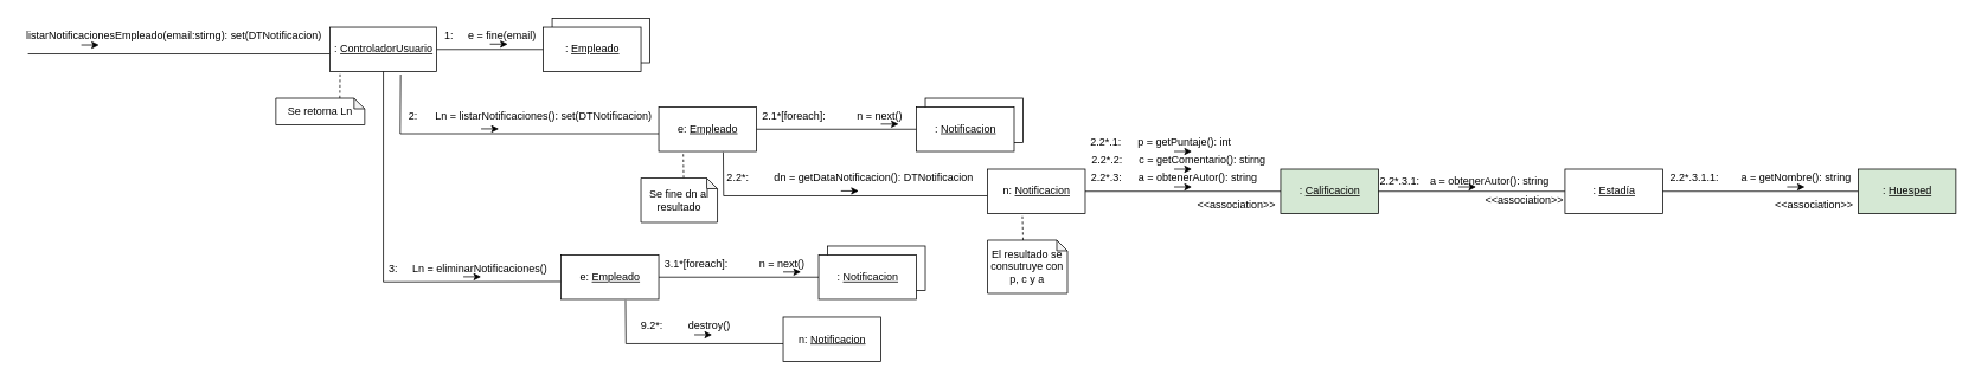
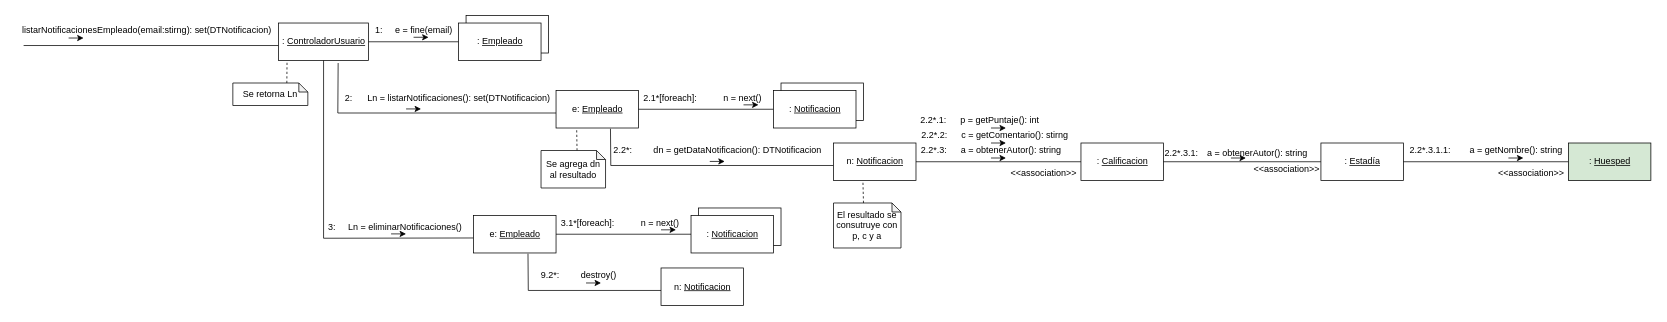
  <mxCell id="0" />
  <mxCell id="1" parent="0" />
  <mxCell id="2" value="Object" style="html=1;" parent="1" vertex="1"><mxGeometry x="1041" y="110" width="110" height="50" as="geometry" /></mxCell>
  <mxCell id="3" value="" style="endArrow=none;html=1;rounded=0;" parent="1" edge="1"><mxGeometry width="50" height="50" relative="1" as="geometry"><mxPoint x="31" y="60" as="sourcePoint" /><mxPoint x="371" y="60" as="targetPoint" /></mxGeometry></mxCell>
  <mxCell id="4" value="listarNotificacionesEmpleado(email:stirng): set(DTNotificacion)" style="text;html=1;align=center;verticalAlign=middle;resizable=0;points=[];autosize=1;strokeColor=none;fillColor=none;" parent="1" vertex="1"><mxGeometry x="20" y="30" width="350" height="20" as="geometry" /></mxCell>
  <mxCell id="5" value="" style="endArrow=classic;html=1;rounded=0;" parent="1" edge="1"><mxGeometry width="50" height="50" relative="1" as="geometry"><mxPoint x="91" y="50" as="sourcePoint" /><mxPoint x="111" y="50" as="targetPoint" /></mxGeometry></mxCell>
  <mxCell id="6" value="Object" style="html=1;" parent="1" vertex="1"><mxGeometry x="621" y="20" width="110" height="50" as="geometry" /></mxCell>
  <mxCell id="7" value=": &lt;u&gt;ControladorUsuario&lt;/u&gt;" style="html=1;" parent="1" vertex="1"><mxGeometry x="371" y="30" width="120" height="50" as="geometry" /></mxCell>
  <mxCell id="8" value="" style="endArrow=none;html=1;rounded=0;exitX=1;exitY=0.5;exitDx=0;exitDy=0;" parent="1" source="7" edge="1"><mxGeometry width="50" height="50" relative="1" as="geometry"><mxPoint x="561" y="70" as="sourcePoint" /><mxPoint x="611" y="55" as="targetPoint" /></mxGeometry></mxCell>
  <mxCell id="9" value="1:&lt;span style=&quot;white-space: pre;&quot;&gt;&#09;&lt;/span&gt;e = fine(email)" style="text;html=1;align=center;verticalAlign=middle;resizable=0;points=[];autosize=1;strokeColor=none;fillColor=none;" parent="1" vertex="1"><mxGeometry x="491" y="30" width="120" height="20" as="geometry" /></mxCell>
  <mxCell id="10" value="" style="endArrow=classic;html=1;rounded=0;" parent="1" edge="1"><mxGeometry width="50" height="50" relative="1" as="geometry"><mxPoint x="551" y="49" as="sourcePoint" /><mxPoint x="571" y="49" as="targetPoint" /></mxGeometry></mxCell>
  <mxCell id="11" value=": &lt;u&gt;Empleado&lt;/u&gt;" style="html=1;" parent="1" vertex="1"><mxGeometry x="611" y="30" width="110" height="50" as="geometry" /></mxCell>
  <mxCell id="12" value="" style="endArrow=none;html=1;rounded=0;entryX=0.662;entryY=1.067;entryDx=0;entryDy=0;entryPerimeter=0;" parent="1" target="7" edge="1"><mxGeometry width="50" height="50" relative="1" as="geometry"><mxPoint x="741" y="150" as="sourcePoint" /><mxPoint x="501" y="130" as="targetPoint" /><Array as="points"><mxPoint x="450" y="150" /></Array></mxGeometry></mxCell>
  <mxCell id="13" value="e: &lt;u&gt;Empleado&lt;/u&gt;" style="html=1;" parent="1" vertex="1"><mxGeometry x="741" y="120" width="110" height="50" as="geometry" /></mxCell>
  <mxCell id="14" value="2:&lt;span style=&quot;white-space: pre;&quot;&gt;&#09;&lt;/span&gt;&amp;nbsp;Ln = listarNotificaciones(): set(DTNotificacion)" style="text;html=1;align=center;verticalAlign=middle;resizable=0;points=[];autosize=1;strokeColor=none;fillColor=none;" parent="1" vertex="1"><mxGeometry x="451" y="120" width="290" height="20" as="geometry" /></mxCell>
  <mxCell id="15" value="" style="endArrow=classic;html=1;rounded=0;" parent="1" edge="1"><mxGeometry width="50" height="50" relative="1" as="geometry"><mxPoint x="541" y="144.57" as="sourcePoint" /><mxPoint x="561" y="144.57" as="targetPoint" /></mxGeometry></mxCell>
  <mxCell id="16" value="" style="endArrow=none;html=1;rounded=0;exitX=1;exitY=0.5;exitDx=0;exitDy=0;" parent="1" source="13" edge="1"><mxGeometry width="50" height="50" relative="1" as="geometry"><mxPoint x="901" y="160" as="sourcePoint" /><mxPoint x="1031" y="145" as="targetPoint" /></mxGeometry></mxCell>
  <mxCell id="17" value="" style="endArrow=none;dashed=1;html=1;rounded=0;entryX=0.094;entryY=1.025;entryDx=0;entryDy=0;entryPerimeter=0;" parent="1" target="7" edge="1"><mxGeometry width="50" height="50" relative="1" as="geometry"><mxPoint x="382" y="110" as="sourcePoint" /><mxPoint x="411" y="90" as="targetPoint" /></mxGeometry></mxCell>
  <mxCell id="18" value="Se retorna Ln" style="shape=note;whiteSpace=wrap;html=1;backgroundOutline=1;darkOpacity=0.05;size=12;" parent="1" vertex="1"><mxGeometry x="310" y="110" width="100" height="30" as="geometry" /></mxCell>
  <mxCell id="19" value="2.1*[foreach]:&lt;span style=&quot;white-space: pre;&quot;&gt;&#09;&lt;span style=&quot;white-space: pre;&quot;&gt;&#09;&lt;/span&gt;&lt;/span&gt;n = next()" style="text;html=1;align=center;verticalAlign=middle;resizable=0;points=[];autosize=1;strokeColor=none;fillColor=none;" parent="1" vertex="1"><mxGeometry x="851" y="120" width="170" height="20" as="geometry" /></mxCell>
  <mxCell id="20" value="" style="endArrow=classic;html=1;rounded=0;" parent="1" edge="1"><mxGeometry width="50" height="50" relative="1" as="geometry"><mxPoint x="991" y="139.13" as="sourcePoint" /><mxPoint x="1011" y="139.13" as="targetPoint" /></mxGeometry></mxCell>
  <mxCell id="21" value=": &lt;u&gt;Notificacion&lt;/u&gt;" style="html=1;" parent="1" vertex="1"><mxGeometry x="1031" y="120" width="110" height="50" as="geometry" /></mxCell>
  <mxCell id="22" value="" style="endArrow=none;html=1;rounded=0;entryX=0.66;entryY=1.02;entryDx=0;entryDy=0;entryPerimeter=0;" parent="1" target="13" edge="1"><mxGeometry width="50" height="50" relative="1" as="geometry"><mxPoint x="1111" y="220" as="sourcePoint" /><mxPoint x="821" y="180" as="targetPoint" /><Array as="points"><mxPoint x="814" y="220" /></Array></mxGeometry></mxCell>
  <mxCell id="23" value="n: &lt;u&gt;Notificacion&lt;/u&gt;" style="html=1;" parent="1" vertex="1"><mxGeometry x="1111" y="190" width="110" height="50" as="geometry" /></mxCell>
  <mxCell id="24" value="2.2*:&lt;span style=&quot;white-space: pre;&quot;&gt;&#09;&lt;/span&gt;&lt;span style=&quot;white-space: pre;&quot;&gt;&#09;&lt;/span&gt;dn = getDataNotificacion(): DTNotificacion" style="text;html=1;align=center;verticalAlign=middle;resizable=0;points=[];autosize=1;strokeColor=none;fillColor=none;" parent="1" vertex="1"><mxGeometry x="811" y="190" width="290" height="20" as="geometry" /></mxCell>
  <mxCell id="25" value="" style="endArrow=none;dashed=1;html=1;rounded=0;entryX=0.25;entryY=1;entryDx=0;entryDy=0;" parent="1" target="13" edge="1"><mxGeometry width="50" height="50" relative="1" as="geometry"><mxPoint x="769" y="200" as="sourcePoint" /><mxPoint x="781" y="190" as="targetPoint" /></mxGeometry></mxCell>
- <mxCell id="26" value="Se fine dn al resultado" style="shape=note;whiteSpace=wrap;html=1;backgroundOutline=1;darkOpacity=0.05;size=12;" parent="1" vertex="1"><mxGeometry x="721" y="200" width="86" height="50" as="geometry" /></mxCell>
+ <mxCell id="26" value="Se agrega dn al resultado" style="shape=note;whiteSpace=wrap;html=1;backgroundOutline=1;darkOpacity=0.05;size=12;" parent="1" vertex="1"><mxGeometry x="721" y="200" width="86" height="50" as="geometry" /></mxCell>
  <mxCell id="27" value="" style="endArrow=none;html=1;rounded=0;exitX=1;exitY=0.5;exitDx=0;exitDy=0;" parent="1" source="23" edge="1"><mxGeometry width="50" height="50" relative="1" as="geometry"><mxPoint x="1261" y="230" as="sourcePoint" /><mxPoint x="1441" y="215" as="targetPoint" /></mxGeometry></mxCell>
  <mxCell id="28" value="2.2*.1: &lt;span style=&quot;white-space: pre;&quot;&gt;&#09;&lt;/span&gt;p = getPuntaje(): int" style="text;html=1;align=center;verticalAlign=middle;resizable=0;points=[];autosize=1;strokeColor=none;fillColor=none;" parent="1" vertex="1"><mxGeometry x="1221" y="150" width="170" height="20" as="geometry" /></mxCell>
  <mxCell id="29" value="2.2*.2:&amp;nbsp;&lt;span style=&quot;white-space: pre;&quot;&gt;&#09;&lt;/span&gt;c = getComentario(): stirng" style="text;html=1;align=center;verticalAlign=middle;resizable=0;points=[];autosize=1;strokeColor=none;fillColor=none;" parent="1" vertex="1"><mxGeometry x="1221" y="170" width="210" height="20" as="geometry" /></mxCell>
  <mxCell id="30" value="2.2*.3:&amp;nbsp;&lt;span style=&quot;white-space: pre;&quot;&gt;&#09;&lt;/span&gt;a = obtenerAutor(): string" style="text;html=1;align=center;verticalAlign=middle;resizable=0;points=[];autosize=1;strokeColor=none;fillColor=none;" parent="1" vertex="1"><mxGeometry x="1221" y="190" width="200" height="20" as="geometry" /></mxCell>
  <mxCell id="31" value="" style="endArrow=none;dashed=1;html=1;rounded=0;entryX=0.357;entryY=1.039;entryDx=0;entryDy=0;entryPerimeter=0;" parent="1" target="23" edge="1"><mxGeometry width="50" height="50" relative="1" as="geometry"><mxPoint x="1151" y="270" as="sourcePoint" /><mxPoint x="1171" y="250" as="targetPoint" /></mxGeometry></mxCell>
  <mxCell id="32" value="El resultado se consutruye con p, c y a" style="shape=note;whiteSpace=wrap;html=1;backgroundOutline=1;darkOpacity=0.05;size=12;" parent="1" vertex="1"><mxGeometry x="1111" y="270" width="90" height="60" as="geometry" /></mxCell>
- <mxCell id="33" value=": &lt;u&gt;Calificacion&lt;/u&gt;" style="html=1;fillColor=#d5e8d4;" parent="1" vertex="1"><mxGeometry x="1441" y="190" width="110" height="50" as="geometry" /></mxCell>
+ <mxCell id="33" value=": &lt;u&gt;Calificacion&lt;/u&gt;" style="html=1;" parent="1" vertex="1"><mxGeometry x="1441" y="190" width="110" height="50" as="geometry" /></mxCell>
  <mxCell id="34" value="" style="endArrow=none;html=1;rounded=0;exitX=1;exitY=0.5;exitDx=0;exitDy=0;" parent="1" source="33" edge="1"><mxGeometry width="50" height="50" relative="1" as="geometry"><mxPoint x="1581" y="230" as="sourcePoint" /><mxPoint x="1761" y="215" as="targetPoint" /></mxGeometry></mxCell>
  <mxCell id="35" value="" style="endArrow=classic;html=1;rounded=0;" parent="1" edge="1"><mxGeometry width="50" height="50" relative="1" as="geometry"><mxPoint x="1321" y="170" as="sourcePoint" /><mxPoint x="1341" y="170" as="targetPoint" /></mxGeometry></mxCell>
  <mxCell id="36" value="" style="endArrow=classic;html=1;rounded=0;" parent="1" edge="1"><mxGeometry width="50" height="50" relative="1" as="geometry"><mxPoint x="1321" y="190" as="sourcePoint" /><mxPoint x="1341" y="190" as="targetPoint" /></mxGeometry></mxCell>
  <mxCell id="37" value="" style="endArrow=classic;html=1;rounded=0;" parent="1" edge="1"><mxGeometry width="50" height="50" relative="1" as="geometry"><mxPoint x="1321" y="210" as="sourcePoint" /><mxPoint x="1341" y="210" as="targetPoint" /></mxGeometry></mxCell>
  <mxCell id="38" value="2.2*.3.1:&lt;span style=&quot;white-space: pre;&quot;&gt;&#09;&lt;/span&gt;&amp;nbsp;a = obtenerAutor(): string" style="text;whiteSpace=wrap;html=1;" parent="1" vertex="1"><mxGeometry x="1551" y="190" width="200" height="20" as="geometry" /></mxCell>
  <mxCell id="39" value=": &lt;u&gt;Estadía&lt;/u&gt;" style="html=1;" parent="1" vertex="1"><mxGeometry x="1761" y="190" width="110" height="50" as="geometry" /></mxCell>
  <mxCell id="40" value="" style="endArrow=none;html=1;rounded=0;exitX=1;exitY=0.5;exitDx=0;exitDy=0;" parent="1" source="39" edge="1"><mxGeometry width="50" height="50" relative="1" as="geometry"><mxPoint x="1931" y="230" as="sourcePoint" /><mxPoint x="2091" y="215" as="targetPoint" /></mxGeometry></mxCell>
  <mxCell id="41" value="&lt;span style=&quot;text-align: left;&quot;&gt;2.2*.3.1.1&lt;/span&gt;&lt;span style=&quot;text-align: left;&quot;&gt;: &lt;span style=&quot;white-space: pre;&quot;&gt;&#09;&lt;/span&gt;a = getNombre(): string&lt;/span&gt;" style="text;html=1;align=center;verticalAlign=middle;resizable=0;points=[];autosize=1;strokeColor=none;fillColor=none;" parent="1" vertex="1"><mxGeometry x="1871" y="190" width="220" height="20" as="geometry" /></mxCell>
  <mxCell id="42" value=": &lt;u&gt;Huesped&lt;/u&gt;" style="html=1;fillColor=#d5e8d4;" parent="1" vertex="1"><mxGeometry x="2091" y="190" width="110" height="50" as="geometry" /></mxCell>
  <mxCell id="43" value="" style="endArrow=classic;html=1;rounded=0;" parent="1" edge="1"><mxGeometry width="50" height="50" relative="1" as="geometry"><mxPoint x="2011" y="210" as="sourcePoint" /><mxPoint x="2031" y="210" as="targetPoint" /></mxGeometry></mxCell>
  <mxCell id="44" value="" style="endArrow=classic;html=1;rounded=0;" parent="1" edge="1"><mxGeometry width="50" height="50" relative="1" as="geometry"><mxPoint x="1641" y="210" as="sourcePoint" /><mxPoint x="1661" y="210" as="targetPoint" /></mxGeometry></mxCell>
  <mxCell id="45" value="Object" style="html=1;" parent="1" vertex="1"><mxGeometry x="931" y="276.65" width="110" height="50" as="geometry" /></mxCell>
  <mxCell id="46" value="" style="endArrow=none;html=1;rounded=0;entryX=0.5;entryY=1;entryDx=0;entryDy=0;" parent="1" target="7" edge="1"><mxGeometry width="50" height="50" relative="1" as="geometry"><mxPoint x="631" y="316.65" as="sourcePoint" /><mxPoint x="340.44" y="250" as="targetPoint" /><Array as="points"><mxPoint x="431" y="317" /></Array></mxGeometry></mxCell>
  <mxCell id="47" value="e: &lt;u&gt;Empleado&lt;/u&gt;" style="html=1;" parent="1" vertex="1"><mxGeometry x="631" y="286.65" width="110" height="50" as="geometry" /></mxCell>
  <mxCell id="48" value="3:&lt;span style=&quot;white-space: pre;&quot;&gt;&#09;&lt;/span&gt;Ln = eliminarNotificaciones()" style="text;html=1;align=center;verticalAlign=middle;resizable=0;points=[];autosize=1;strokeColor=none;fillColor=none;" parent="1" vertex="1"><mxGeometry x="431" y="291.65" width="190" height="20" as="geometry" /></mxCell>
  <mxCell id="49" value="" style="endArrow=classic;html=1;rounded=0;" parent="1" edge="1"><mxGeometry width="50" height="50" relative="1" as="geometry"><mxPoint x="521" y="311.22" as="sourcePoint" /><mxPoint x="541" y="311.22" as="targetPoint" /></mxGeometry></mxCell>
  <mxCell id="50" value="" style="endArrow=none;html=1;rounded=0;exitX=1;exitY=0.5;exitDx=0;exitDy=0;" parent="1" source="47" edge="1"><mxGeometry width="50" height="50" relative="1" as="geometry"><mxPoint x="791" y="326.65" as="sourcePoint" /><mxPoint x="921" y="311.65" as="targetPoint" /></mxGeometry></mxCell>
  <mxCell id="51" value="3.1*[foreach]:&lt;span style=&quot;white-space: pre;&quot;&gt;&#09;&lt;span style=&quot;white-space: pre;&quot;&gt;&#09;&lt;/span&gt;&lt;/span&gt;n = next()" style="text;html=1;align=center;verticalAlign=middle;resizable=0;points=[];autosize=1;strokeColor=none;fillColor=none;" parent="1" vertex="1"><mxGeometry x="741" y="286.65" width="170" height="20" as="geometry" /></mxCell>
  <mxCell id="52" value="" style="endArrow=classic;html=1;rounded=0;" parent="1" edge="1"><mxGeometry width="50" height="50" relative="1" as="geometry"><mxPoint x="881" y="305.78" as="sourcePoint" /><mxPoint x="901" y="305.78" as="targetPoint" /></mxGeometry></mxCell>
  <mxCell id="53" value=": &lt;u&gt;Notificacion&lt;/u&gt;" style="html=1;" parent="1" vertex="1"><mxGeometry x="921" y="286.65" width="110" height="50" as="geometry" /></mxCell>
  <mxCell id="54" value="" style="endArrow=none;html=1;rounded=0;entryX=0.66;entryY=1.02;entryDx=0;entryDy=0;entryPerimeter=0;" parent="1" target="47" edge="1"><mxGeometry width="50" height="50" relative="1" as="geometry"><mxPoint x="881" y="386.65" as="sourcePoint" /><mxPoint x="711" y="346.65" as="targetPoint" /><Array as="points"><mxPoint x="704" y="386.65" /></Array></mxGeometry></mxCell>
  <mxCell id="55" value="n: &lt;u&gt;Notificacion&lt;/u&gt;" style="html=1;" parent="1" vertex="1"><mxGeometry x="881" y="356.65" width="110" height="50" as="geometry" /></mxCell>
  <mxCell id="56" value="9.2*:&lt;span style=&quot;white-space: pre;&quot;&gt;&#09;&lt;/span&gt;&lt;span style=&quot;white-space: pre;&quot;&gt;&#09;&lt;/span&gt;destroy()" style="text;html=1;align=center;verticalAlign=middle;resizable=0;points=[];autosize=1;strokeColor=none;fillColor=none;" parent="1" vertex="1"><mxGeometry x="711" y="356.65" width="120" height="20" as="geometry" /></mxCell>
  <mxCell id="57" value="" style="endArrow=classic;html=1;rounded=0;" parent="1" edge="1"><mxGeometry width="50" height="50" relative="1" as="geometry"><mxPoint x="781" y="376.65" as="sourcePoint" /><mxPoint x="801" y="376.65" as="targetPoint" /></mxGeometry></mxCell>
  <mxCell id="58" value="" style="endArrow=classic;html=1;rounded=0;" parent="1" edge="1"><mxGeometry width="50" height="50" relative="1" as="geometry"><mxPoint x="946" y="214.57" as="sourcePoint" /><mxPoint x="966" y="214.57" as="targetPoint" /></mxGeometry></mxCell>
  <mxCell id="59" value="&amp;lt;&amp;lt;association&amp;gt;&amp;gt;" style="text;html=1;align=center;verticalAlign=middle;resizable=0;points=[];autosize=1;strokeColor=none;fillColor=none;" parent="1" vertex="1"><mxGeometry x="1341" y="220" width="100" height="20" as="geometry" /></mxCell>
  <mxCell id="60" value="&amp;lt;&amp;lt;association&amp;gt;&amp;gt;" style="text;html=1;align=center;verticalAlign=middle;resizable=0;points=[];autosize=1;strokeColor=none;fillColor=none;" parent="1" vertex="1"><mxGeometry x="1665" y="215" width="100" height="20" as="geometry" /></mxCell>
  <mxCell id="61" value="&amp;lt;&amp;lt;association&amp;gt;&amp;gt;" style="text;html=1;align=center;verticalAlign=middle;resizable=0;points=[];autosize=1;strokeColor=none;fillColor=none;" parent="1" vertex="1"><mxGeometry x="1991" y="220" width="100" height="20" as="geometry" /></mxCell>
